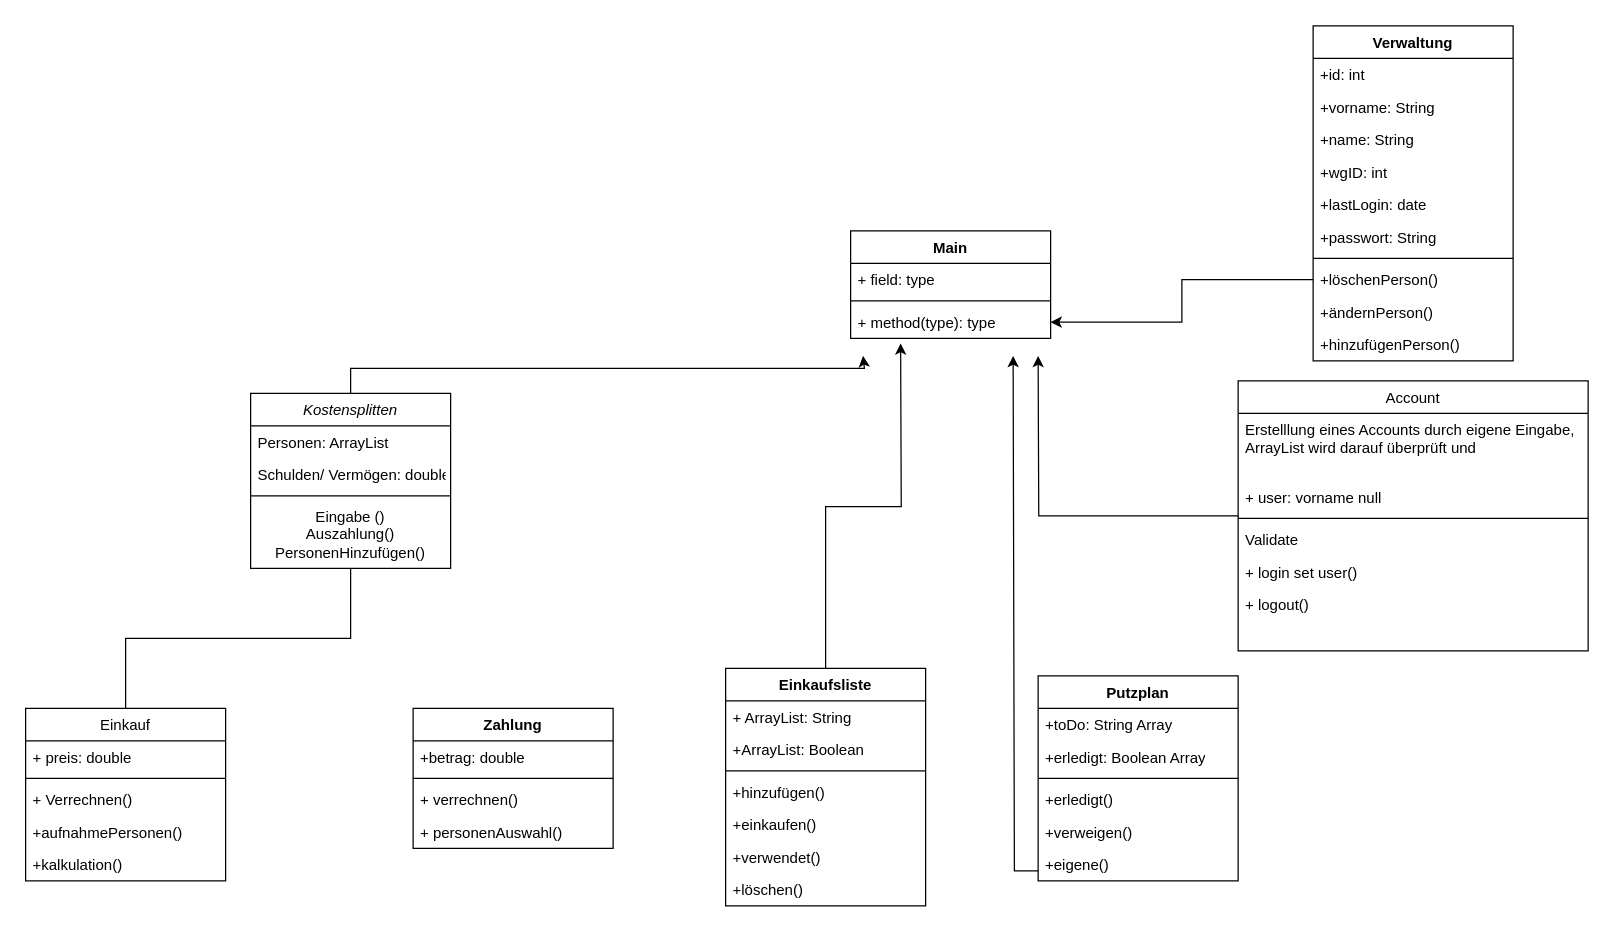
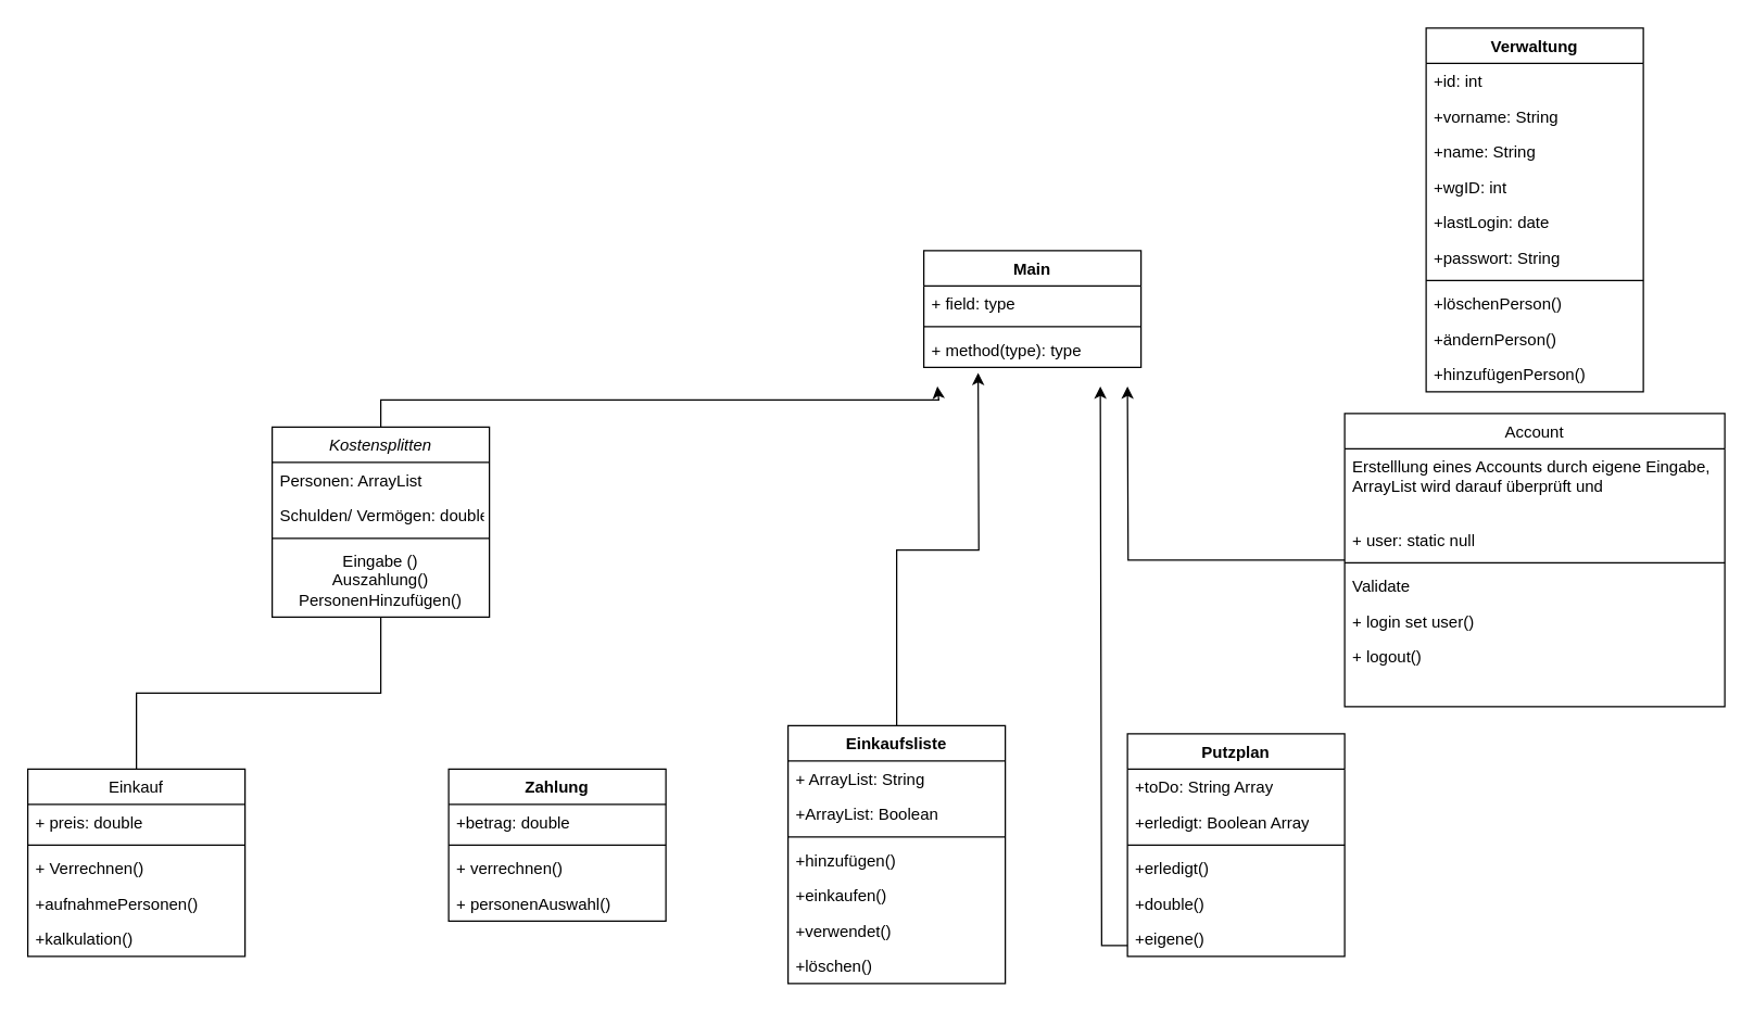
  <mxCell id="0" />
  <mxCell id="1" parent="0" />
  <mxCell id="2" style="edgeStyle=orthogonalEdgeStyle;rounded=0;orthogonalLoop=1;jettySize=auto;html=1;exitX=0.5;exitY=0;exitDx=0;exitDy=0;" parent="1" source="3" edge="1"><mxGeometry relative="1" as="geometry"><mxPoint x="690" y="284" as="targetPoint" /><Array as="points"><mxPoint x="280" y="294" /><mxPoint x="691" y="294" /><mxPoint x="691" y="284" /></Array></mxGeometry></mxCell>
  <mxCell id="3" value="Kostensplitten" style="swimlane;fontStyle=2;align=center;verticalAlign=top;childLayout=stackLayout;horizontal=1;startSize=26;horizontalStack=0;resizeParent=1;resizeLast=0;collapsible=1;marginBottom=0;rounded=0;shadow=0;strokeWidth=1;" parent="1" vertex="1"><mxGeometry x="200" y="314" width="160" height="140" as="geometry"><mxRectangle x="230" y="140" width="160" height="26" as="alternateBounds" /></mxGeometry></mxCell>
  <mxCell id="4" value="Personen: ArrayList" style="text;align=left;verticalAlign=top;spacingLeft=4;spacingRight=4;overflow=hidden;rotatable=0;points=[[0,0.5],[1,0.5]];portConstraint=eastwest;" parent="3" vertex="1"><mxGeometry y="26" width="160" height="26" as="geometry" /></mxCell>
  <mxCell id="5" value="Schulden/ Vermögen: double " style="text;align=left;verticalAlign=top;spacingLeft=4;spacingRight=4;overflow=hidden;rotatable=0;points=[[0,0.5],[1,0.5]];portConstraint=eastwest;rounded=0;shadow=0;html=0;" parent="3" vertex="1"><mxGeometry y="52" width="160" height="26" as="geometry" /></mxCell>
  <mxCell id="6" value="" style="line;html=1;strokeWidth=1;align=left;verticalAlign=middle;spacingTop=-1;spacingLeft=3;spacingRight=3;rotatable=0;labelPosition=right;points=[];portConstraint=eastwest;" parent="3" vertex="1"><mxGeometry y="78" width="160" height="8" as="geometry" /></mxCell>
  <mxCell id="7" value="Eingabe ()&lt;div&gt;Auszahlung()&lt;/div&gt;&lt;div&gt;PersonenHinzufügen()&lt;/div&gt;" style="text;html=1;align=center;verticalAlign=middle;whiteSpace=wrap;rounded=0;" parent="3" vertex="1"><mxGeometry y="86" width="160" height="54" as="geometry" /></mxCell>
  <mxCell id="8" value="Einkauf" style="swimlane;fontStyle=0;align=center;verticalAlign=top;childLayout=stackLayout;horizontal=1;startSize=26;horizontalStack=0;resizeParent=1;resizeLast=0;collapsible=1;marginBottom=0;rounded=0;shadow=0;strokeWidth=1;" parent="1" vertex="1"><mxGeometry x="20" y="566" width="160" height="138" as="geometry"><mxRectangle x="130" y="380" width="160" height="26" as="alternateBounds" /></mxGeometry></mxCell>
  <mxCell id="9" value="+ preis: double" style="text;align=left;verticalAlign=top;spacingLeft=4;spacingRight=4;overflow=hidden;rotatable=0;points=[[0,0.5],[1,0.5]];portConstraint=eastwest;" parent="8" vertex="1"><mxGeometry y="26" width="160" height="26" as="geometry" /></mxCell>
  <mxCell id="10" value="" style="line;html=1;strokeWidth=1;align=left;verticalAlign=middle;spacingTop=-1;spacingLeft=3;spacingRight=3;rotatable=0;labelPosition=right;points=[];portConstraint=eastwest;" parent="8" vertex="1"><mxGeometry y="52" width="160" height="8" as="geometry" /></mxCell>
  <mxCell id="11" value="+ Verrechnen()" style="text;strokeColor=none;fillColor=none;align=left;verticalAlign=top;spacingLeft=4;spacingRight=4;overflow=hidden;rotatable=0;points=[[0,0.5],[1,0.5]];portConstraint=eastwest;whiteSpace=wrap;html=1;" parent="8" vertex="1"><mxGeometry y="60" width="160" height="26" as="geometry" /></mxCell>
  <mxCell id="12" value="+aufnahmePersonen()" style="text;strokeColor=none;fillColor=none;align=left;verticalAlign=top;spacingLeft=4;spacingRight=4;overflow=hidden;rotatable=0;points=[[0,0.5],[1,0.5]];portConstraint=eastwest;whiteSpace=wrap;html=1;" parent="8" vertex="1"><mxGeometry y="86" width="160" height="26" as="geometry" /></mxCell>
  <mxCell id="13" value="+kalkulation()" style="text;strokeColor=none;fillColor=none;align=left;verticalAlign=top;spacingLeft=4;spacingRight=4;overflow=hidden;rotatable=0;points=[[0,0.5],[1,0.5]];portConstraint=eastwest;whiteSpace=wrap;html=1;" parent="8" vertex="1"><mxGeometry y="112" width="160" height="26" as="geometry" /></mxCell>
  <mxCell id="14" value="" style="endArrow=none;endSize=10;endFill=0;shadow=0;strokeWidth=1;rounded=0;curved=0;edgeStyle=elbowEdgeStyle;elbow=vertical;" parent="1" source="8" target="3" edge="1"><mxGeometry width="160" relative="1" as="geometry"><mxPoint x="490" y="497" as="sourcePoint" /><mxPoint x="490" y="497" as="targetPoint" /></mxGeometry></mxCell>
  <mxCell id="15" value="Account" style="swimlane;fontStyle=0;align=center;verticalAlign=top;childLayout=stackLayout;horizontal=1;startSize=26;horizontalStack=0;resizeParent=1;resizeLast=0;collapsible=1;marginBottom=0;rounded=0;shadow=0;strokeWidth=1;" parent="1" vertex="1"><mxGeometry x="990" y="304" width="280" height="216" as="geometry"><mxRectangle x="550" y="140" width="160" height="26" as="alternateBounds" /></mxGeometry></mxCell>
  <mxCell id="16" value="Erstelllung eines Accounts durch eigene Eingabe, &#10;ArrayList wird darauf überprüft und " style="text;align=left;verticalAlign=top;spacingLeft=4;spacingRight=4;overflow=hidden;rotatable=0;points=[[0,0.5],[1,0.5]];portConstraint=eastwest;" parent="15" vertex="1"><mxGeometry y="26" width="280" height="54" as="geometry" /></mxCell>
- <mxCell id="17" value="+ user: vorname null" style="text;strokeColor=none;fillColor=none;align=left;verticalAlign=top;spacingLeft=4;spacingRight=4;overflow=hidden;rotatable=0;points=[[0,0.5],[1,0.5]];portConstraint=eastwest;whiteSpace=wrap;html=1;" parent="15" vertex="1"><mxGeometry y="80" width="280" height="26" as="geometry" /></mxCell>
+ <mxCell id="17" value="+ user: static null" style="text;strokeColor=none;fillColor=none;align=left;verticalAlign=top;spacingLeft=4;spacingRight=4;overflow=hidden;rotatable=0;points=[[0,0.5],[1,0.5]];portConstraint=eastwest;whiteSpace=wrap;html=1;" parent="15" vertex="1"><mxGeometry y="80" width="280" height="26" as="geometry" /></mxCell>
  <mxCell id="18" value="" style="line;html=1;strokeWidth=1;align=left;verticalAlign=middle;spacingTop=-1;spacingLeft=3;spacingRight=3;rotatable=0;labelPosition=right;points=[];portConstraint=eastwest;" parent="15" vertex="1"><mxGeometry y="106" width="280" height="8" as="geometry" /></mxCell>
  <mxCell id="19" value="Validate" style="text;align=left;verticalAlign=top;spacingLeft=4;spacingRight=4;overflow=hidden;rotatable=0;points=[[0,0.5],[1,0.5]];portConstraint=eastwest;" parent="15" vertex="1"><mxGeometry y="114" width="280" height="26" as="geometry" /></mxCell>
  <mxCell id="20" value="+ login set user()" style="text;strokeColor=none;fillColor=none;align=left;verticalAlign=top;spacingLeft=4;spacingRight=4;overflow=hidden;rotatable=0;points=[[0,0.5],[1,0.5]];portConstraint=eastwest;whiteSpace=wrap;html=1;" parent="15" vertex="1"><mxGeometry y="140" width="280" height="26" as="geometry" /></mxCell>
  <mxCell id="21" value="+ logout()" style="text;strokeColor=none;fillColor=none;align=left;verticalAlign=top;spacingLeft=4;spacingRight=4;overflow=hidden;rotatable=0;points=[[0,0.5],[1,0.5]];portConstraint=eastwest;whiteSpace=wrap;html=1;" parent="15" vertex="1"><mxGeometry y="166" width="280" height="26" as="geometry" /></mxCell>
  <mxCell id="22" value="Verwaltung" style="swimlane;fontStyle=1;align=center;verticalAlign=top;childLayout=stackLayout;horizontal=1;startSize=26;horizontalStack=0;resizeParent=1;resizeParentMax=0;resizeLast=0;collapsible=1;marginBottom=0;whiteSpace=wrap;html=1;" parent="1" vertex="1"><mxGeometry x="1050" y="20" width="160" height="268" as="geometry" /></mxCell>
  <mxCell id="23" value="+id: int" style="text;strokeColor=none;fillColor=none;align=left;verticalAlign=top;spacingLeft=4;spacingRight=4;overflow=hidden;rotatable=0;points=[[0,0.5],[1,0.5]];portConstraint=eastwest;whiteSpace=wrap;html=1;" parent="22" vertex="1"><mxGeometry y="26" width="160" height="26" as="geometry" /></mxCell>
  <mxCell id="24" value="+vorname: String" style="text;strokeColor=none;fillColor=none;align=left;verticalAlign=top;spacingLeft=4;spacingRight=4;overflow=hidden;rotatable=0;points=[[0,0.5],[1,0.5]];portConstraint=eastwest;whiteSpace=wrap;html=1;" vertex="1" parent="22"><mxGeometry y="52" width="160" height="26" as="geometry" /></mxCell>
  <mxCell id="25" value="+name: String" style="text;strokeColor=none;fillColor=none;align=left;verticalAlign=top;spacingLeft=4;spacingRight=4;overflow=hidden;rotatable=0;points=[[0,0.5],[1,0.5]];portConstraint=eastwest;whiteSpace=wrap;html=1;" vertex="1" parent="22"><mxGeometry y="78" width="160" height="26" as="geometry" /></mxCell>
  <mxCell id="26" value="+wgID: int" style="text;strokeColor=none;fillColor=none;align=left;verticalAlign=top;spacingLeft=4;spacingRight=4;overflow=hidden;rotatable=0;points=[[0,0.5],[1,0.5]];portConstraint=eastwest;whiteSpace=wrap;html=1;" vertex="1" parent="22"><mxGeometry y="104" width="160" height="26" as="geometry" /></mxCell>
  <mxCell id="27" value="+lastLogin: date" style="text;strokeColor=none;fillColor=none;align=left;verticalAlign=top;spacingLeft=4;spacingRight=4;overflow=hidden;rotatable=0;points=[[0,0.5],[1,0.5]];portConstraint=eastwest;whiteSpace=wrap;html=1;" vertex="1" parent="22"><mxGeometry y="130" width="160" height="26" as="geometry" /></mxCell>
  <mxCell id="28" value="+passwort: String" style="text;strokeColor=none;fillColor=none;align=left;verticalAlign=top;spacingLeft=4;spacingRight=4;overflow=hidden;rotatable=0;points=[[0,0.5],[1,0.5]];portConstraint=eastwest;whiteSpace=wrap;html=1;" vertex="1" parent="22"><mxGeometry y="156" width="160" height="26" as="geometry" /></mxCell>
  <mxCell id="29" value="" style="line;strokeWidth=1;fillColor=none;align=left;verticalAlign=middle;spacingTop=-1;spacingLeft=3;spacingRight=3;rotatable=0;labelPosition=right;points=[];portConstraint=eastwest;strokeColor=inherit;" parent="22" vertex="1"><mxGeometry y="182" width="160" height="8" as="geometry" /></mxCell>
  <mxCell id="30" value="+löschenPerson()" style="text;strokeColor=none;fillColor=none;align=left;verticalAlign=top;spacingLeft=4;spacingRight=4;overflow=hidden;rotatable=0;points=[[0,0.5],[1,0.5]];portConstraint=eastwest;whiteSpace=wrap;html=1;" parent="22" vertex="1"><mxGeometry y="190" width="160" height="26" as="geometry" /></mxCell>
  <mxCell id="31" value="+ändernPerson()" style="text;strokeColor=none;fillColor=none;align=left;verticalAlign=top;spacingLeft=4;spacingRight=4;overflow=hidden;rotatable=0;points=[[0,0.5],[1,0.5]];portConstraint=eastwest;whiteSpace=wrap;html=1;" vertex="1" parent="22"><mxGeometry y="216" width="160" height="26" as="geometry" /></mxCell>
  <mxCell id="32" value="+hinzufügenPerson()" style="text;strokeColor=none;fillColor=none;align=left;verticalAlign=top;spacingLeft=4;spacingRight=4;overflow=hidden;rotatable=0;points=[[0,0.5],[1,0.5]];portConstraint=eastwest;whiteSpace=wrap;html=1;" parent="22" vertex="1"><mxGeometry y="242" width="160" height="26" as="geometry" /></mxCell>
  <mxCell id="33" style="edgeStyle=orthogonalEdgeStyle;rounded=0;orthogonalLoop=1;jettySize=auto;html=1;exitX=0.5;exitY=0;exitDx=0;exitDy=0;" parent="1" source="34" edge="1"><mxGeometry relative="1" as="geometry"><mxPoint x="720" y="274" as="targetPoint" /></mxGeometry></mxCell>
  <mxCell id="34" value="Einkaufsliste" style="swimlane;fontStyle=1;align=center;verticalAlign=top;childLayout=stackLayout;horizontal=1;startSize=26;horizontalStack=0;resizeParent=1;resizeParentMax=0;resizeLast=0;collapsible=1;marginBottom=0;whiteSpace=wrap;html=1;" parent="1" vertex="1"><mxGeometry x="580" y="534" width="160" height="190" as="geometry" /></mxCell>
  <mxCell id="35" value="+ ArrayList: String" style="text;strokeColor=none;fillColor=none;align=left;verticalAlign=top;spacingLeft=4;spacingRight=4;overflow=hidden;rotatable=0;points=[[0,0.5],[1,0.5]];portConstraint=eastwest;whiteSpace=wrap;html=1;" parent="34" vertex="1"><mxGeometry y="26" width="160" height="26" as="geometry" /></mxCell>
  <mxCell id="36" value="+ArrayList: Boolean" style="text;strokeColor=none;fillColor=none;align=left;verticalAlign=top;spacingLeft=4;spacingRight=4;overflow=hidden;rotatable=0;points=[[0,0.5],[1,0.5]];portConstraint=eastwest;whiteSpace=wrap;html=1;" parent="34" vertex="1"><mxGeometry y="52" width="160" height="26" as="geometry" /></mxCell>
  <mxCell id="37" value="" style="line;strokeWidth=1;fillColor=none;align=left;verticalAlign=middle;spacingTop=-1;spacingLeft=3;spacingRight=3;rotatable=0;labelPosition=right;points=[];portConstraint=eastwest;strokeColor=inherit;" parent="34" vertex="1"><mxGeometry y="78" width="160" height="8" as="geometry" /></mxCell>
  <mxCell id="38" value="+hinzufügen()" style="text;strokeColor=none;fillColor=none;align=left;verticalAlign=top;spacingLeft=4;spacingRight=4;overflow=hidden;rotatable=0;points=[[0,0.5],[1,0.5]];portConstraint=eastwest;whiteSpace=wrap;html=1;" parent="34" vertex="1"><mxGeometry y="86" width="160" height="26" as="geometry" /></mxCell>
  <mxCell id="39" value="+einkaufen()" style="text;strokeColor=none;fillColor=none;align=left;verticalAlign=top;spacingLeft=4;spacingRight=4;overflow=hidden;rotatable=0;points=[[0,0.5],[1,0.5]];portConstraint=eastwest;whiteSpace=wrap;html=1;" parent="34" vertex="1"><mxGeometry y="112" width="160" height="26" as="geometry" /></mxCell>
  <mxCell id="40" value="+verwendet()" style="text;strokeColor=none;fillColor=none;align=left;verticalAlign=top;spacingLeft=4;spacingRight=4;overflow=hidden;rotatable=0;points=[[0,0.5],[1,0.5]];portConstraint=eastwest;whiteSpace=wrap;html=1;" parent="34" vertex="1"><mxGeometry y="138" width="160" height="26" as="geometry" /></mxCell>
  <mxCell id="41" value="+löschen()" style="text;strokeColor=none;fillColor=none;align=left;verticalAlign=top;spacingLeft=4;spacingRight=4;overflow=hidden;rotatable=0;points=[[0,0.5],[1,0.5]];portConstraint=eastwest;whiteSpace=wrap;html=1;" parent="34" vertex="1"><mxGeometry y="164" width="160" height="26" as="geometry" /></mxCell>
  <mxCell id="42" style="edgeStyle=orthogonalEdgeStyle;rounded=0;orthogonalLoop=1;jettySize=auto;html=1;" parent="1" source="43" edge="1"><mxGeometry relative="1" as="geometry"><mxPoint x="810" y="284" as="targetPoint" /><Array as="points"><mxPoint x="811" y="696" /></Array></mxGeometry></mxCell>
  <mxCell id="43" value="Putzplan" style="swimlane;fontStyle=1;align=center;verticalAlign=top;childLayout=stackLayout;horizontal=1;startSize=26;horizontalStack=0;resizeParent=1;resizeParentMax=0;resizeLast=0;collapsible=1;marginBottom=0;whiteSpace=wrap;html=1;" parent="1" vertex="1"><mxGeometry x="830" y="540" width="160" height="164" as="geometry" /></mxCell>
  <mxCell id="44" value="+toDo: String Array" style="text;strokeColor=none;fillColor=none;align=left;verticalAlign=top;spacingLeft=4;spacingRight=4;overflow=hidden;rotatable=0;points=[[0,0.5],[1,0.5]];portConstraint=eastwest;whiteSpace=wrap;html=1;" parent="43" vertex="1"><mxGeometry y="26" width="160" height="26" as="geometry" /></mxCell>
  <mxCell id="45" value="+erledigt: Boolean Array" style="text;strokeColor=none;fillColor=none;align=left;verticalAlign=top;spacingLeft=4;spacingRight=4;overflow=hidden;rotatable=0;points=[[0,0.5],[1,0.5]];portConstraint=eastwest;whiteSpace=wrap;html=1;" parent="43" vertex="1"><mxGeometry y="52" width="160" height="26" as="geometry" /></mxCell>
  <mxCell id="46" value="" style="line;strokeWidth=1;fillColor=none;align=left;verticalAlign=middle;spacingTop=-1;spacingLeft=3;spacingRight=3;rotatable=0;labelPosition=right;points=[];portConstraint=eastwest;strokeColor=inherit;" parent="43" vertex="1"><mxGeometry y="78" width="160" height="8" as="geometry" /></mxCell>
  <mxCell id="47" value="+erledigt()" style="text;strokeColor=none;fillColor=none;align=left;verticalAlign=top;spacingLeft=4;spacingRight=4;overflow=hidden;rotatable=0;points=[[0,0.5],[1,0.5]];portConstraint=eastwest;whiteSpace=wrap;html=1;" parent="43" vertex="1"><mxGeometry y="86" width="160" height="26" as="geometry" /></mxCell>
- <mxCell id="48" value="+verweigen()" style="text;strokeColor=none;fillColor=none;align=left;verticalAlign=top;spacingLeft=4;spacingRight=4;overflow=hidden;rotatable=0;points=[[0,0.5],[1,0.5]];portConstraint=eastwest;whiteSpace=wrap;html=1;" parent="43" vertex="1"><mxGeometry y="112" width="160" height="26" as="geometry" /></mxCell>
+ <mxCell id="48" value="+double()" style="text;strokeColor=none;fillColor=none;align=left;verticalAlign=top;spacingLeft=4;spacingRight=4;overflow=hidden;rotatable=0;points=[[0,0.5],[1,0.5]];portConstraint=eastwest;whiteSpace=wrap;html=1;" parent="43" vertex="1"><mxGeometry y="112" width="160" height="26" as="geometry" /></mxCell>
  <mxCell id="49" value="+eigene()" style="text;strokeColor=none;fillColor=none;align=left;verticalAlign=top;spacingLeft=4;spacingRight=4;overflow=hidden;rotatable=0;points=[[0,0.5],[1,0.5]];portConstraint=eastwest;whiteSpace=wrap;html=1;" parent="43" vertex="1"><mxGeometry y="138" width="160" height="26" as="geometry" /></mxCell>
  <mxCell id="50" value="Main" style="swimlane;fontStyle=1;align=center;verticalAlign=top;childLayout=stackLayout;horizontal=1;startSize=26;horizontalStack=0;resizeParent=1;resizeParentMax=0;resizeLast=0;collapsible=1;marginBottom=0;whiteSpace=wrap;html=1;" parent="1" vertex="1"><mxGeometry x="680" y="184" width="160" height="86" as="geometry" /></mxCell>
  <mxCell id="51" value="+ field: type" style="text;strokeColor=none;fillColor=none;align=left;verticalAlign=top;spacingLeft=4;spacingRight=4;overflow=hidden;rotatable=0;points=[[0,0.5],[1,0.5]];portConstraint=eastwest;whiteSpace=wrap;html=1;" parent="50" vertex="1"><mxGeometry y="26" width="160" height="26" as="geometry" /></mxCell>
  <mxCell id="52" value="" style="line;strokeWidth=1;fillColor=none;align=left;verticalAlign=middle;spacingTop=-1;spacingLeft=3;spacingRight=3;rotatable=0;labelPosition=right;points=[];portConstraint=eastwest;strokeColor=inherit;" parent="50" vertex="1"><mxGeometry y="52" width="160" height="8" as="geometry" /></mxCell>
  <mxCell id="53" value="+ method(type): type" style="text;strokeColor=none;fillColor=none;align=left;verticalAlign=top;spacingLeft=4;spacingRight=4;overflow=hidden;rotatable=0;points=[[0,0.5],[1,0.5]];portConstraint=eastwest;whiteSpace=wrap;html=1;" parent="50" vertex="1"><mxGeometry y="60" width="160" height="26" as="geometry" /></mxCell>
  <mxCell id="54" style="edgeStyle=orthogonalEdgeStyle;rounded=0;orthogonalLoop=1;jettySize=auto;html=1;" parent="1" source="15" edge="1"><mxGeometry relative="1" as="geometry"><mxPoint x="830" y="284" as="targetPoint" /></mxGeometry></mxCell>
  <mxCell id="55" value="Zahlung" style="swimlane;fontStyle=1;align=center;verticalAlign=top;childLayout=stackLayout;horizontal=1;startSize=26;horizontalStack=0;resizeParent=1;resizeParentMax=0;resizeLast=0;collapsible=1;marginBottom=0;whiteSpace=wrap;html=1;" parent="1" vertex="1"><mxGeometry x="330" y="566" width="160" height="112" as="geometry" /></mxCell>
  <mxCell id="56" value="+betrag: double" style="text;strokeColor=none;fillColor=none;align=left;verticalAlign=top;spacingLeft=4;spacingRight=4;overflow=hidden;rotatable=0;points=[[0,0.5],[1,0.5]];portConstraint=eastwest;whiteSpace=wrap;html=1;" parent="55" vertex="1"><mxGeometry y="26" width="160" height="26" as="geometry" /></mxCell>
  <mxCell id="57" value="" style="line;strokeWidth=1;fillColor=none;align=left;verticalAlign=middle;spacingTop=-1;spacingLeft=3;spacingRight=3;rotatable=0;labelPosition=right;points=[];portConstraint=eastwest;strokeColor=inherit;" parent="55" vertex="1"><mxGeometry y="52" width="160" height="8" as="geometry" /></mxCell>
  <mxCell id="58" value="+ verrechnen()" style="text;strokeColor=none;fillColor=none;align=left;verticalAlign=top;spacingLeft=4;spacingRight=4;overflow=hidden;rotatable=0;points=[[0,0.5],[1,0.5]];portConstraint=eastwest;whiteSpace=wrap;html=1;" parent="55" vertex="1"><mxGeometry y="60" width="160" height="26" as="geometry" /></mxCell>
  <mxCell id="59" value="+ personenAuswahl()" style="text;strokeColor=none;fillColor=none;align=left;verticalAlign=top;spacingLeft=4;spacingRight=4;overflow=hidden;rotatable=0;points=[[0,0.5],[1,0.5]];portConstraint=eastwest;whiteSpace=wrap;html=1;" parent="55" vertex="1"><mxGeometry y="86" width="160" height="26" as="geometry" /></mxCell>
- <mxCell id="60" style="edgeStyle=orthogonalEdgeStyle;rounded=0;orthogonalLoop=1;jettySize=auto;html=1;entryX=1;entryY=0.5;entryDx=0;entryDy=0;" parent="1" source="30" target="53" edge="1"><mxGeometry relative="1" as="geometry" /></mxCell>
